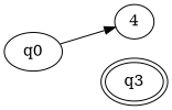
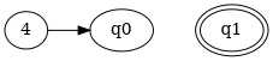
  digraph {
    rankdir=LR
    n1 [height=0.00001 label=4 width=0.00001]
    q0
-   q1 [peripheries=2 label=q3]
-   q0 -> n1
+   q1 [peripheries=2]
+   n1 -> q0
    q0 -> q1 [style=invis]
  }
